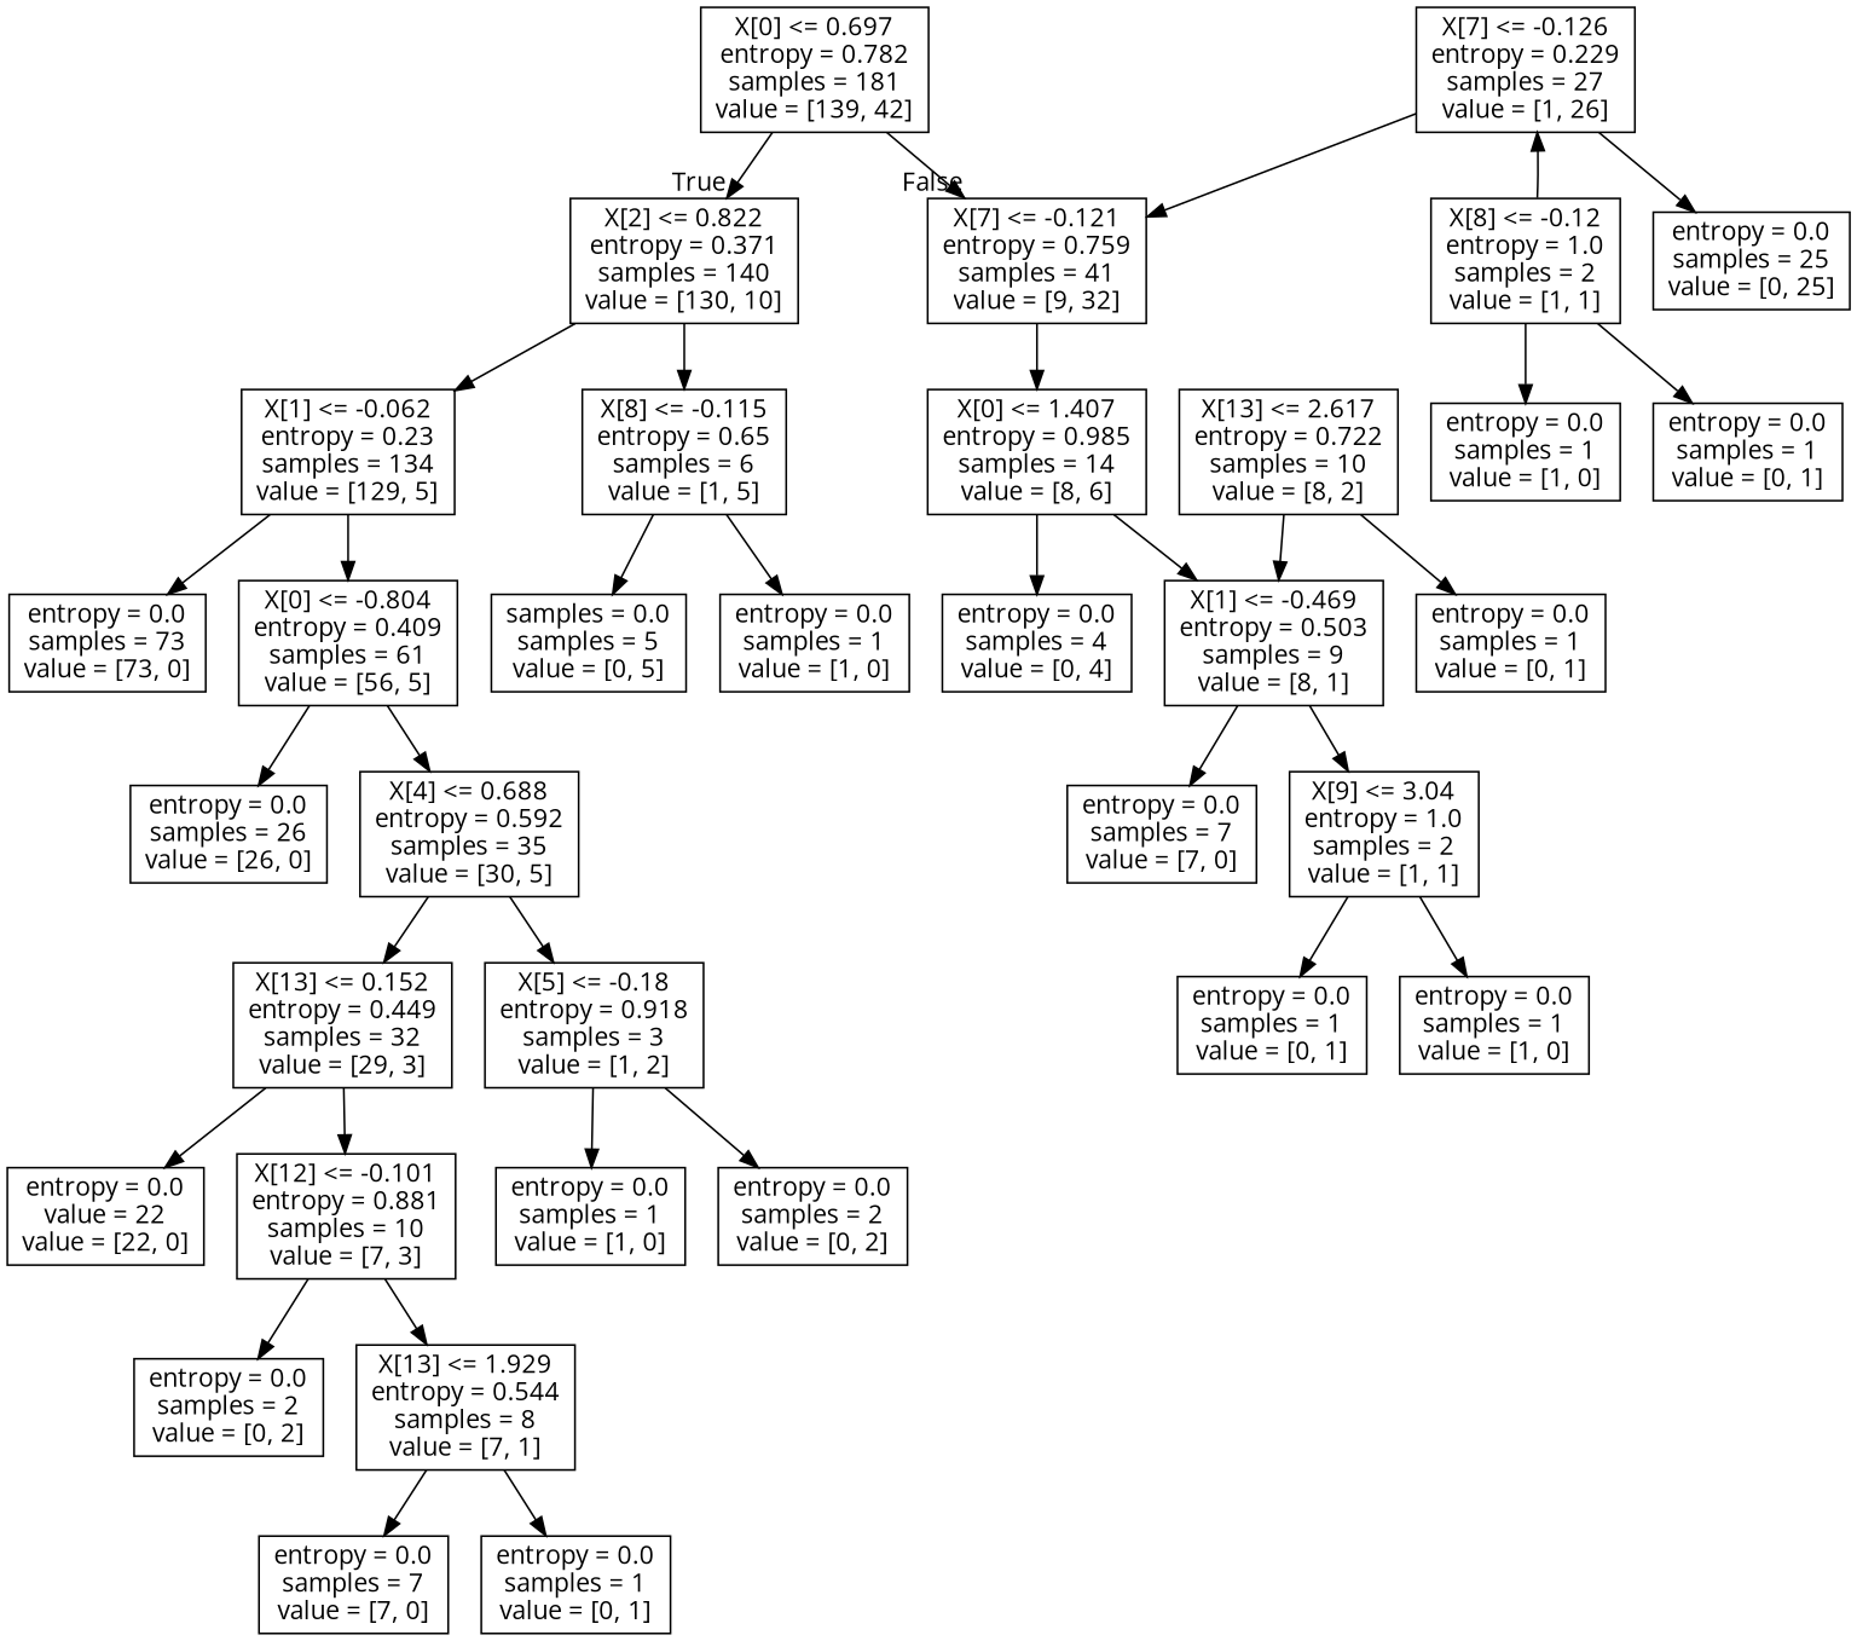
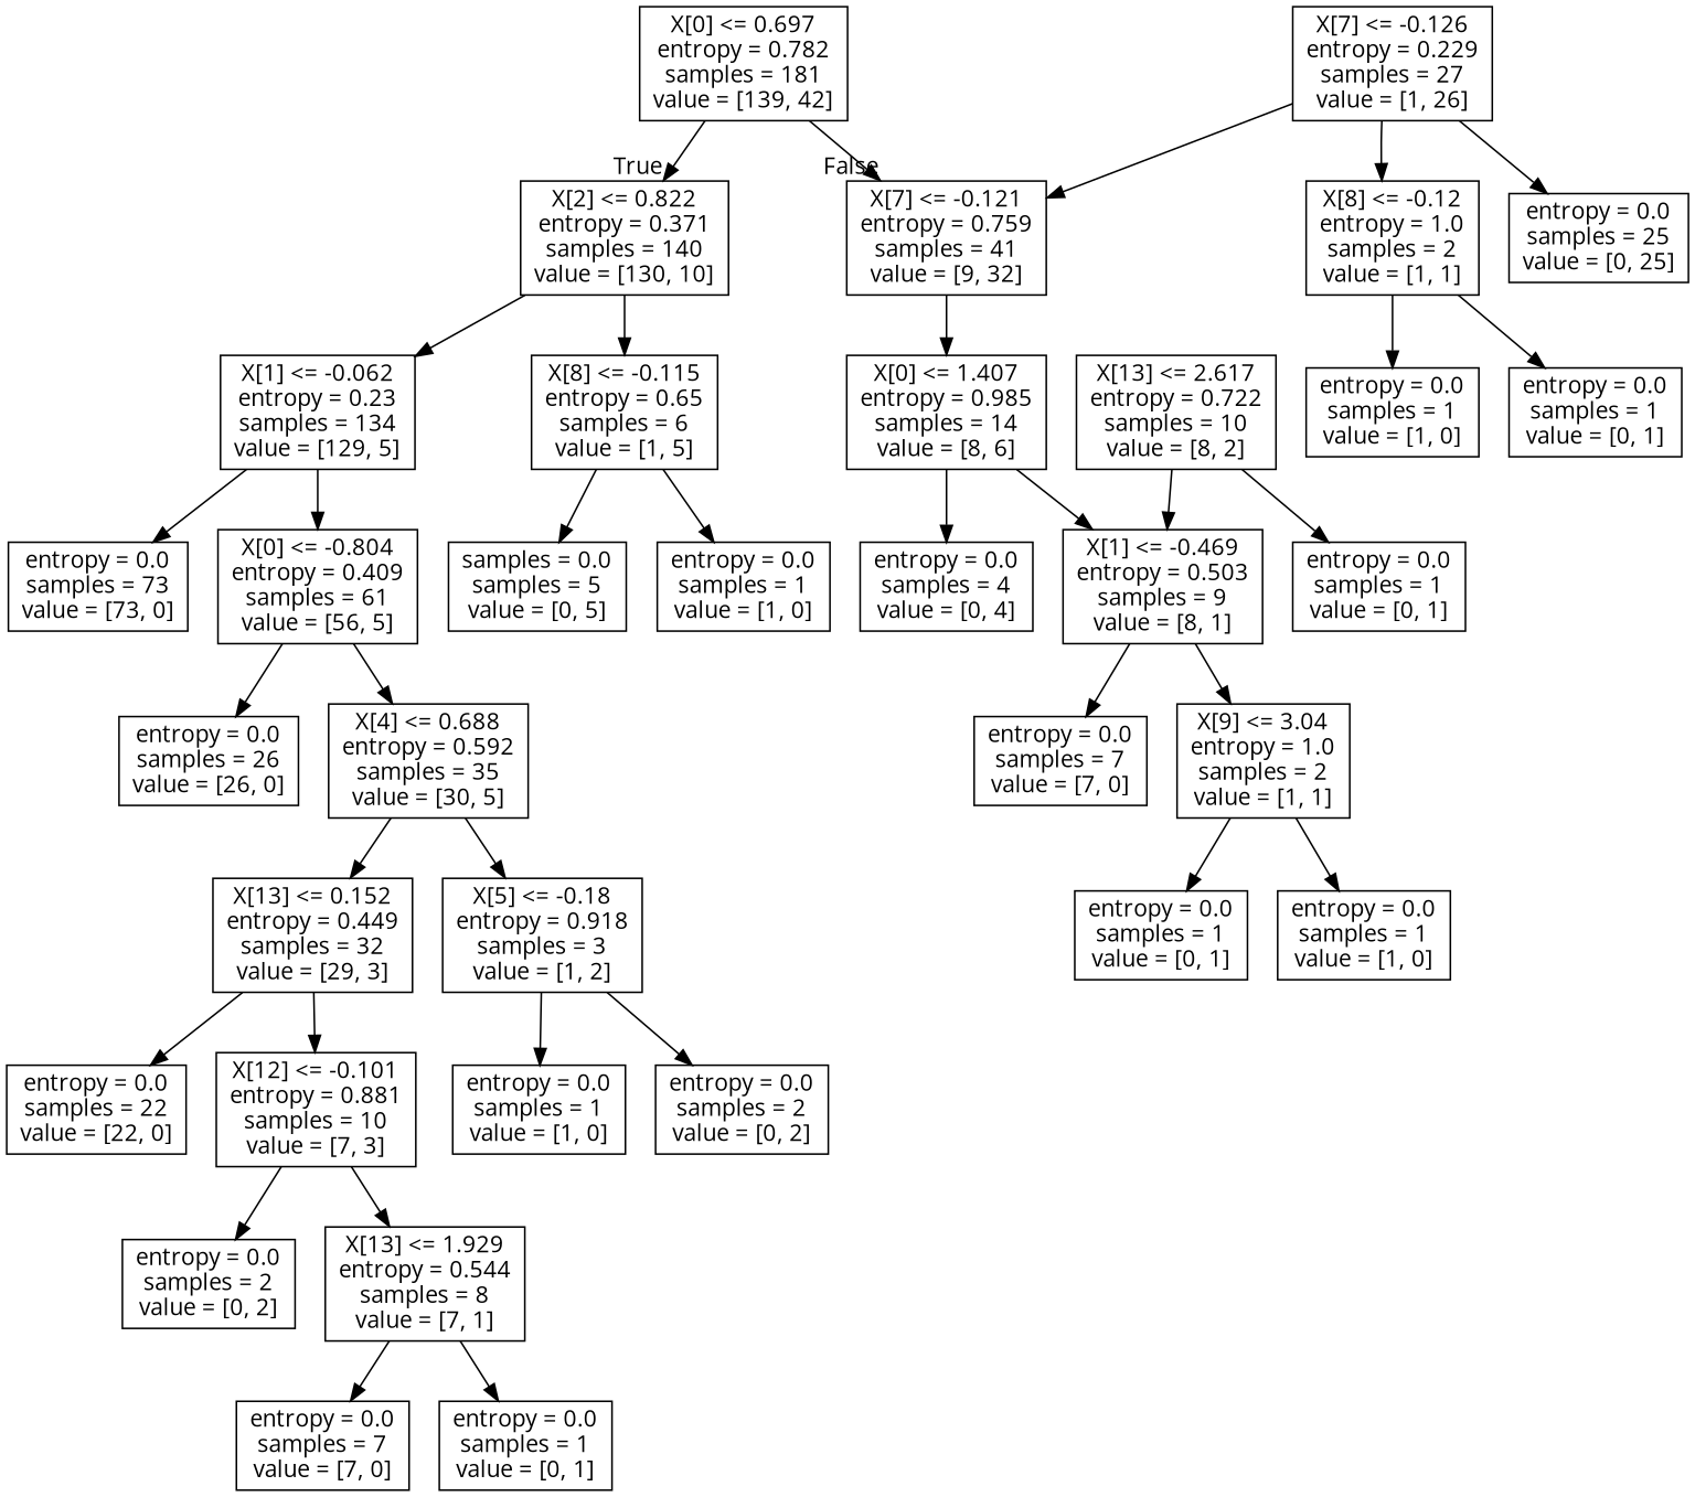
  digraph {
    fontname="Open Sans"
    node [fontname="Open Sans" shape=box]
    edge [fontname="Open Sans"]
    n1 [label="X[0] <= 0.697\nentropy = 0.782\nsamples = 181\nvalue = [139, 42]"]
    n2 [label="X[2] <= 0.822\nentropy = 0.371\nsamples = 140\nvalue = [130, 10]"]
    n3 [label="X[7] <= -0.121\nentropy = 0.759\nsamples = 41\nvalue = [9, 32]"]
    n4 [label="X[1] <= -0.062\nentropy = 0.23\nsamples = 134\nvalue = [129, 5]"]
    n5 [label="X[8] <= -0.115\nentropy = 0.65\nsamples = 6\nvalue = [1, 5]"]
    n6 [label="X[0] <= 1.407\nentropy = 0.985\nsamples = 14\nvalue = [8, 6]"]
    n7 [label="entropy = 0.0\nsamples = 73\nvalue = [73, 0]"]
    n8 [label="X[0] <= -0.804\nentropy = 0.409\nsamples = 61\nvalue = [56, 5]"]
    n9 [label="samples = 0.0\nsamples = 5\nvalue = [0, 5]"]
    n10 [label="entropy = 0.0\nsamples = 1\nvalue = [1, 0]"]
    n11 [label="entropy = 0.0\nsamples = 26\nvalue = [26, 0]"]
    n12 [label="X[4] <= 0.688\nentropy = 0.592\nsamples = 35\nvalue = [30, 5]"]
    n13 [label="X[13] <= 0.152\nentropy = 0.449\nsamples = 32\nvalue = [29, 3]"]
    n14 [label="X[5] <= -0.18\nentropy = 0.918\nsamples = 3\nvalue = [1, 2]"]
-   n15 [label="entropy = 0.0\nvalue = 22\nvalue = [22, 0]"]
+   n15 [label="entropy = 0.0\nsamples = 22\nvalue = [22, 0]"]
    n16 [label="X[12] <= -0.101\nentropy = 0.881\nsamples = 10\nvalue = [7, 3]"]
    n17 [label="entropy = 0.0\nsamples = 1\nvalue = [1, 0]"]
    n18 [label="entropy = 0.0\nsamples = 2\nvalue = [0, 2]"]
    n19 [label="entropy = 0.0\nsamples = 2\nvalue = [0, 2]"]
    n20 [label="X[13] <= 1.929\nentropy = 0.544\nsamples = 8\nvalue = [7, 1]"]
    n21 [label="entropy = 0.0\nsamples = 7\nvalue = [7, 0]"]
    n22 [label="entropy = 0.0\nsamples = 1\nvalue = [0, 1]"]
    n23 [label="X[7] <= -0.126\nentropy = 0.229\nsamples = 27\nvalue = [1, 26]"]
    n24 [label="X[8] <= -0.12\nentropy = 1.0\nsamples = 2\nvalue = [1, 1]"]
    n25 [label="entropy = 0.0\nsamples = 25\nvalue = [0, 25]"]
    n26 [label="entropy = 0.0\nsamples = 4\nvalue = [0, 4]"]
    n27 [label="X[1] <= -0.469\nentropy = 0.503\nsamples = 9\nvalue = [8, 1]"]
    n28 [label="entropy = 0.0\nsamples = 1\nvalue = [1, 0]"]
    n29 [label="entropy = 0.0\nsamples = 1\nvalue = [0, 1]"]
    n30 [label="X[13] <= 2.617\nentropy = 0.722\nsamples = 10\nvalue = [8, 2]"]
    n31 [label="entropy = 0.0\nsamples = 1\nvalue = [0, 1]"]
    n32 [label="entropy = 0.0\nsamples = 7\nvalue = [7, 0]"]
    n33 [label="X[9] <= 3.04\nentropy = 1.0\nsamples = 2\nvalue = [1, 1]"]
    n34 [label="entropy = 0.0\nsamples = 1\nvalue = [0, 1]"]
    n35 [label="entropy = 0.0\nsamples = 1\nvalue = [1, 0]"]
    n1 -> n2 [headlabel=True labelangle=45 labeldistance=2.5]
    n1 -> n3 [headlabel=False labelangle=-45 labeldistance=2.5]
    n2 -> n4
    n2 -> n5
    n3 -> n6
    n4 -> n7
    n4 -> n8
    n5 -> n9
    n5 -> n10
    n6 -> n26
    n6 -> n27
    n8 -> n11
    n8 -> n12
    n12 -> n13
    n12 -> n14
    n13 -> n15
    n13 -> n16
    n14 -> n17
    n14 -> n18
    n16 -> n19
    n16 -> n20
    n20 -> n21
    n20 -> n22
    n23 -> n3
-   n24 -> n23
+   n23 -> n24
    n23 -> n25
    n24 -> n28
    n24 -> n29
    n27 -> n32
    n27 -> n33
    n30 -> n27
    n30 -> n31
    n33 -> n34
    n33 -> n35
  }
